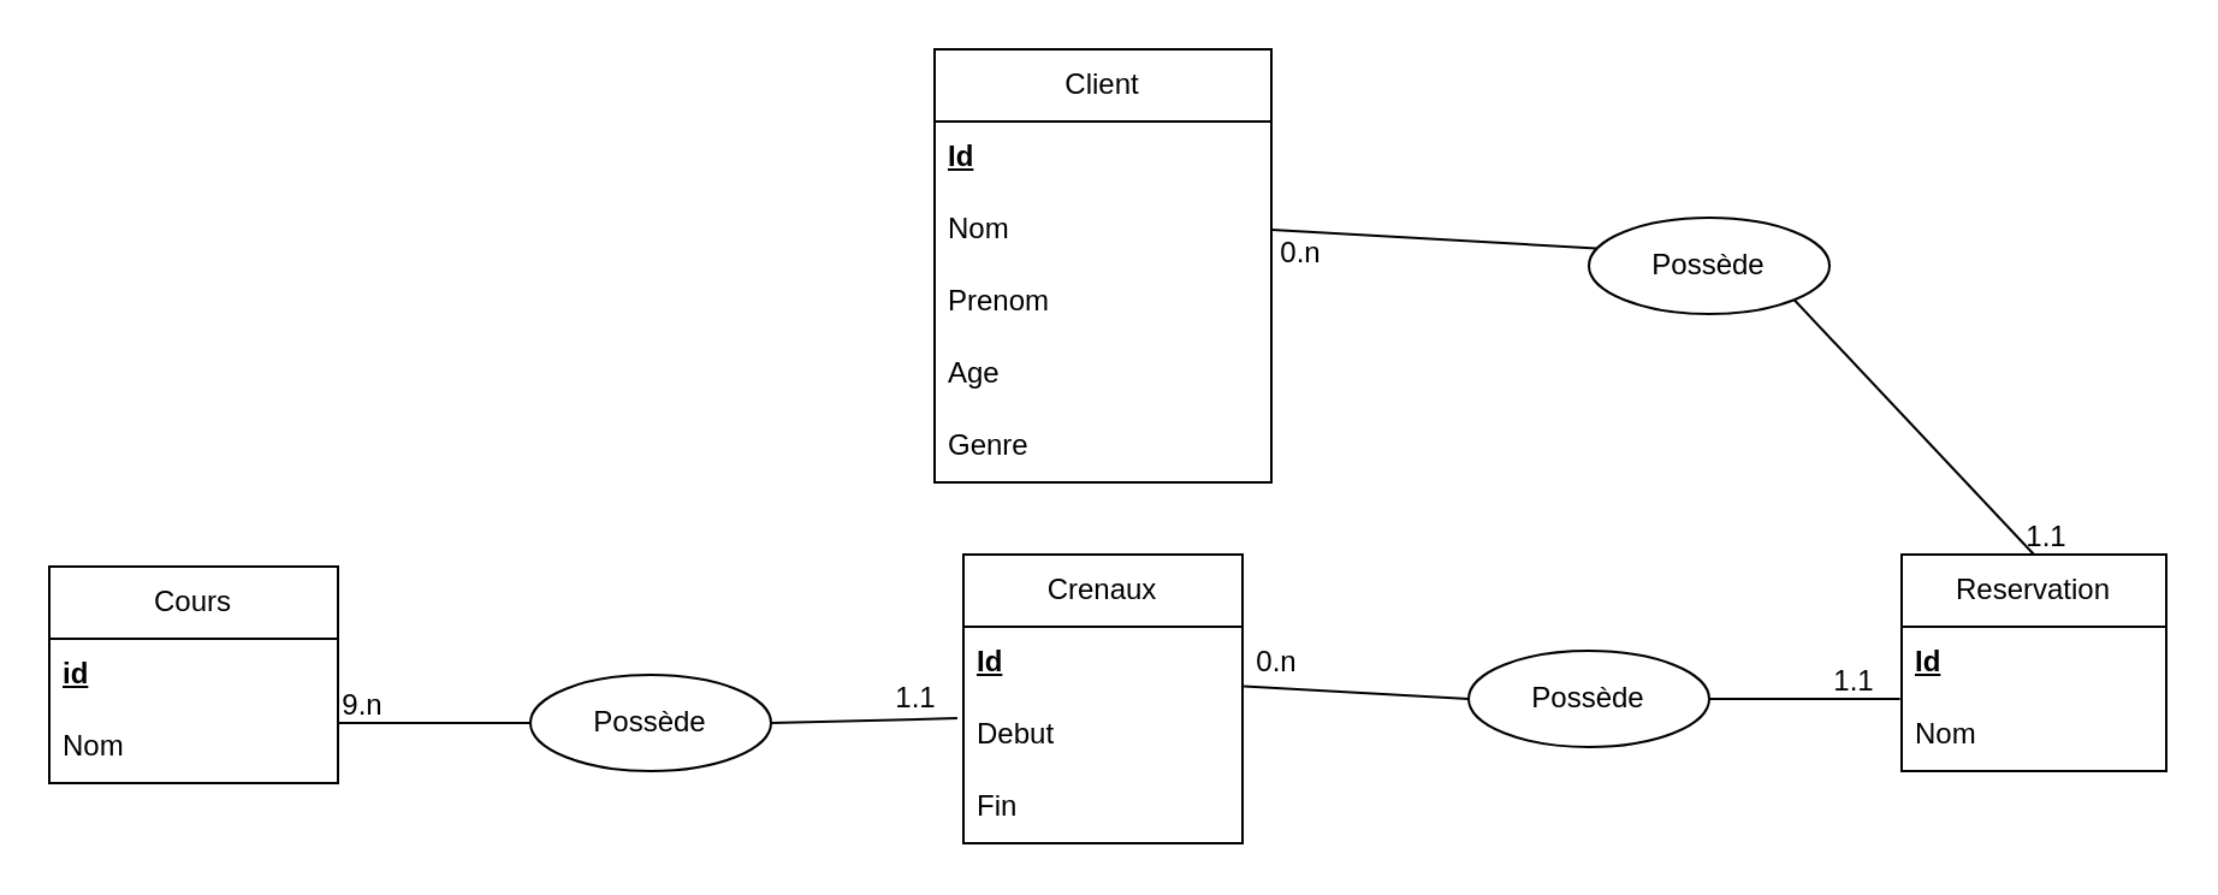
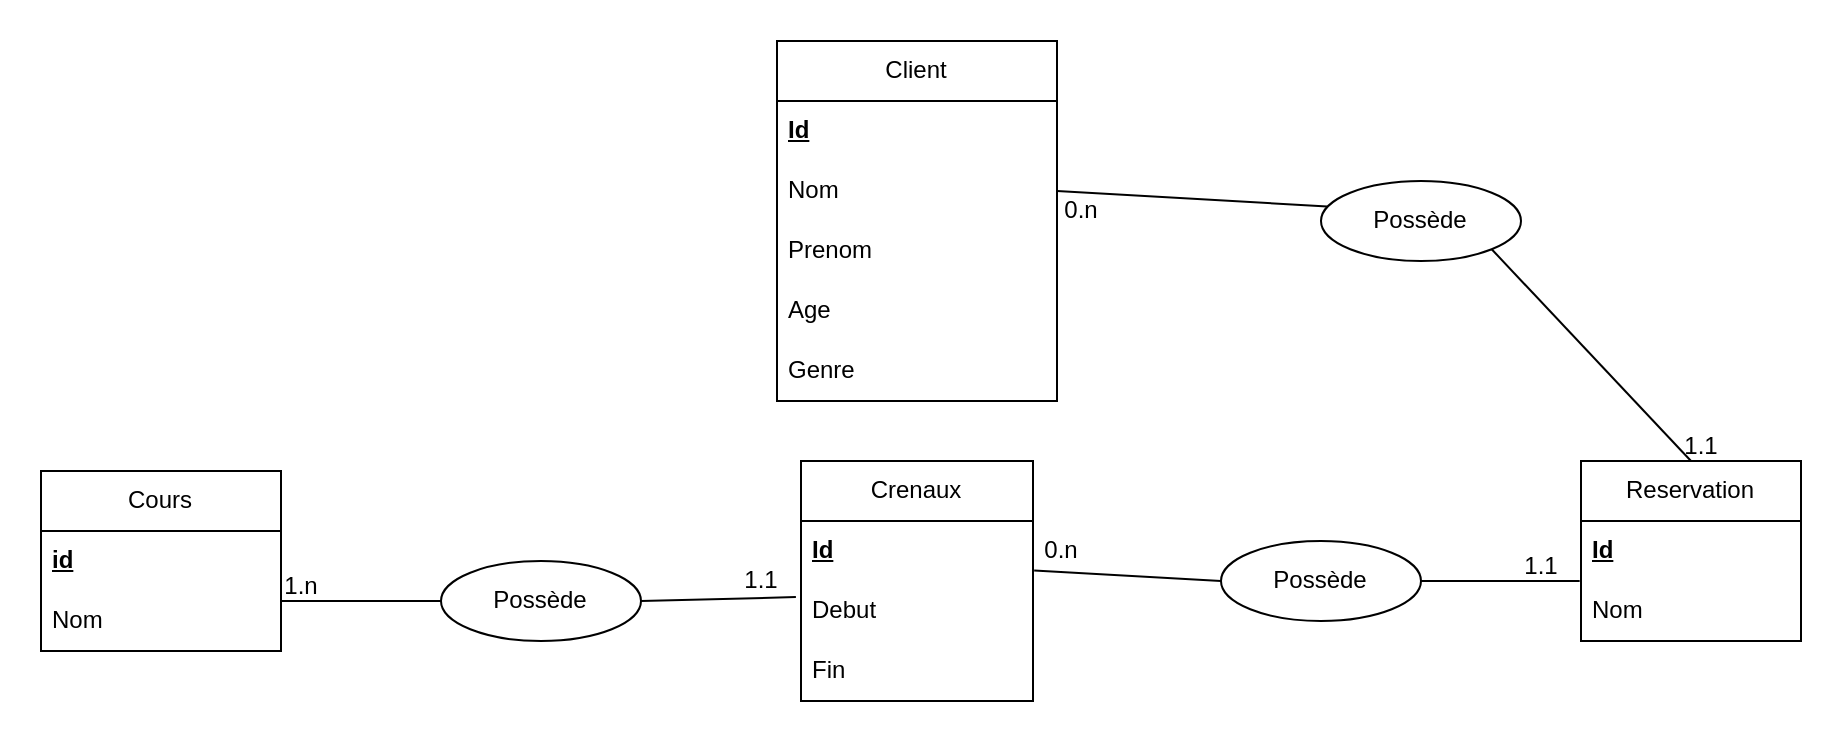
  <mxCell id="0" />
  <mxCell id="1" parent="0" />
  <mxCell id="2" value="Cours" style="swimlane;fontStyle=0;childLayout=stackLayout;horizontal=1;startSize=30;horizontalStack=0;resizeParent=1;resizeParentMax=0;resizeLast=0;collapsible=1;marginBottom=0;whiteSpace=wrap;html=1;" vertex="1" parent="1"><mxGeometry x="20" y="235" width="120" height="90" as="geometry" /></mxCell>
  <mxCell id="3" value="&lt;u&gt;&lt;b&gt;id&lt;/b&gt;&lt;/u&gt;" style="text;strokeColor=none;fillColor=none;align=left;verticalAlign=middle;spacingLeft=4;spacingRight=4;overflow=hidden;points=[[0,0.5],[1,0.5]];portConstraint=eastwest;rotatable=0;whiteSpace=wrap;html=1;" vertex="1" parent="2"><mxGeometry y="30" width="120" height="30" as="geometry" /></mxCell>
  <mxCell id="4" value="Nom" style="text;strokeColor=none;fillColor=none;align=left;verticalAlign=middle;spacingLeft=4;spacingRight=4;overflow=hidden;points=[[0,0.5],[1,0.5]];portConstraint=eastwest;rotatable=0;whiteSpace=wrap;html=1;" vertex="1" parent="2"><mxGeometry y="60" width="120" height="30" as="geometry" /></mxCell>
  <mxCell id="5" value="Client" style="swimlane;fontStyle=0;childLayout=stackLayout;horizontal=1;startSize=30;horizontalStack=0;resizeParent=1;resizeParentMax=0;resizeLast=0;collapsible=1;marginBottom=0;whiteSpace=wrap;html=1;" vertex="1" parent="1"><mxGeometry x="388" y="20" width="140" height="180" as="geometry" /></mxCell>
  <mxCell id="6" value="&lt;u&gt;&lt;b&gt;Id&lt;/b&gt;&lt;/u&gt;" style="text;strokeColor=none;fillColor=none;align=left;verticalAlign=middle;spacingLeft=4;spacingRight=4;overflow=hidden;points=[[0,0.5],[1,0.5]];portConstraint=eastwest;rotatable=0;whiteSpace=wrap;html=1;" vertex="1" parent="5"><mxGeometry y="30" width="140" height="30" as="geometry" /></mxCell>
  <mxCell id="7" value="Nom" style="text;strokeColor=none;fillColor=none;align=left;verticalAlign=middle;spacingLeft=4;spacingRight=4;overflow=hidden;points=[[0,0.5],[1,0.5]];portConstraint=eastwest;rotatable=0;whiteSpace=wrap;html=1;" vertex="1" parent="5"><mxGeometry y="60" width="140" height="30" as="geometry" /></mxCell>
  <mxCell id="8" value="Prenom" style="text;strokeColor=none;fillColor=none;align=left;verticalAlign=middle;spacingLeft=4;spacingRight=4;overflow=hidden;points=[[0,0.5],[1,0.5]];portConstraint=eastwest;rotatable=0;whiteSpace=wrap;html=1;" vertex="1" parent="5"><mxGeometry y="90" width="140" height="30" as="geometry" /></mxCell>
  <mxCell id="9" value="Age" style="text;strokeColor=none;fillColor=none;align=left;verticalAlign=middle;spacingLeft=4;spacingRight=4;overflow=hidden;points=[[0,0.5],[1,0.5]];portConstraint=eastwest;rotatable=0;whiteSpace=wrap;html=1;" vertex="1" parent="5"><mxGeometry y="120" width="140" height="30" as="geometry" /></mxCell>
  <mxCell id="10" value="Genre" style="text;strokeColor=none;fillColor=none;align=left;verticalAlign=middle;spacingLeft=4;spacingRight=4;overflow=hidden;points=[[0,0.5],[1,0.5]];portConstraint=eastwest;rotatable=0;whiteSpace=wrap;html=1;" vertex="1" parent="5"><mxGeometry y="150" width="140" height="30" as="geometry" /></mxCell>
  <mxCell id="11" value="Reservation" style="swimlane;fontStyle=0;childLayout=stackLayout;horizontal=1;startSize=30;horizontalStack=0;resizeParent=1;resizeParentMax=0;resizeLast=0;collapsible=1;marginBottom=0;whiteSpace=wrap;html=1;" vertex="1" parent="1"><mxGeometry x="790" y="230" width="110" height="90" as="geometry" /></mxCell>
  <mxCell id="12" value="&lt;u&gt;&lt;b&gt;Id&lt;/b&gt;&lt;/u&gt;" style="text;strokeColor=none;fillColor=none;align=left;verticalAlign=middle;spacingLeft=4;spacingRight=4;overflow=hidden;points=[[0,0.5],[1,0.5]];portConstraint=eastwest;rotatable=0;whiteSpace=wrap;html=1;" vertex="1" parent="11"><mxGeometry y="30" width="110" height="30" as="geometry" /></mxCell>
  <mxCell id="13" value="Nom" style="text;strokeColor=none;fillColor=none;align=left;verticalAlign=middle;spacingLeft=4;spacingRight=4;overflow=hidden;points=[[0,0.5],[1,0.5]];portConstraint=eastwest;rotatable=0;whiteSpace=wrap;html=1;" vertex="1" parent="11"><mxGeometry y="60" width="110" height="30" as="geometry" /></mxCell>
  <mxCell id="14" value="Crenaux" style="swimlane;fontStyle=0;childLayout=stackLayout;horizontal=1;startSize=30;horizontalStack=0;resizeParent=1;resizeParentMax=0;resizeLast=0;collapsible=1;marginBottom=0;whiteSpace=wrap;html=1;" vertex="1" parent="1"><mxGeometry x="400" y="230" width="116" height="120" as="geometry" /></mxCell>
  <mxCell id="15" value="&lt;b&gt;&lt;u&gt;Id&lt;/u&gt;&lt;/b&gt;" style="text;strokeColor=none;fillColor=none;align=left;verticalAlign=middle;spacingLeft=4;spacingRight=4;overflow=hidden;points=[[0,0.5],[1,0.5]];portConstraint=eastwest;rotatable=0;whiteSpace=wrap;html=1;" vertex="1" parent="14"><mxGeometry y="30" width="116" height="30" as="geometry" /></mxCell>
  <mxCell id="16" value="Debut" style="text;strokeColor=none;fillColor=none;align=left;verticalAlign=middle;spacingLeft=4;spacingRight=4;overflow=hidden;points=[[0,0.5],[1,0.5]];portConstraint=eastwest;rotatable=0;whiteSpace=wrap;html=1;" vertex="1" parent="14"><mxGeometry y="60" width="116" height="30" as="geometry" /></mxCell>
  <mxCell id="17" value="Fin" style="text;strokeColor=none;fillColor=none;align=left;verticalAlign=middle;spacingLeft=4;spacingRight=4;overflow=hidden;points=[[0,0.5],[1,0.5]];portConstraint=eastwest;rotatable=0;whiteSpace=wrap;html=1;" vertex="1" parent="14"><mxGeometry y="90" width="116" height="30" as="geometry" /></mxCell>
  <mxCell id="18" value="Possède" style="ellipse;whiteSpace=wrap;html=1;" vertex="1" parent="1"><mxGeometry x="220" y="280" width="100" height="40" as="geometry" /></mxCell>
  <mxCell id="19" value="Possède" style="ellipse;whiteSpace=wrap;html=1;" vertex="1" parent="1"><mxGeometry x="610" y="270" width="100" height="40" as="geometry" /></mxCell>
  <mxCell id="20" value="" style="endArrow=none;html=1;rounded=0;entryX=0;entryY=0.5;entryDx=0;entryDy=0;" edge="1" parent="1" target="18"><mxGeometry width="50" height="50" relative="1" as="geometry"><mxPoint x="140" y="300" as="sourcePoint" /><mxPoint x="240" y="310" as="targetPoint" /></mxGeometry></mxCell>
  <mxCell id="21" value="" style="endArrow=none;html=1;rounded=0;exitX=-0.022;exitY=0.268;exitDx=0;exitDy=0;exitPerimeter=0;entryX=1;entryY=0.5;entryDx=0;entryDy=0;" edge="1" parent="1" source="16" target="18"><mxGeometry width="50" height="50" relative="1" as="geometry"><mxPoint x="145" y="309" as="sourcePoint" /><mxPoint x="330" y="292" as="targetPoint" /></mxGeometry></mxCell>
  <mxCell id="22" value="" style="endArrow=none;html=1;rounded=0;exitX=1.005;exitY=0.824;exitDx=0;exitDy=0;entryX=0;entryY=0.5;entryDx=0;entryDy=0;exitPerimeter=0;" edge="1" parent="1" source="15" target="19"><mxGeometry width="50" height="50" relative="1" as="geometry"><mxPoint x="412" y="301" as="sourcePoint" /><mxPoint x="340" y="302" as="targetPoint" /></mxGeometry></mxCell>
  <mxCell id="23" value="" style="endArrow=none;html=1;rounded=0;exitX=-0.006;exitY=0.998;exitDx=0;exitDy=0;exitPerimeter=0;entryX=1;entryY=0.5;entryDx=0;entryDy=0;" edge="1" parent="1" source="12" target="19"><mxGeometry width="50" height="50" relative="1" as="geometry"><mxPoint x="422" y="311" as="sourcePoint" /><mxPoint x="350" y="312" as="targetPoint" /></mxGeometry></mxCell>
  <mxCell id="24" value="1.1" style="text;html=1;align=center;verticalAlign=middle;resizable=0;points=[];autosize=1;strokeColor=none;fillColor=none;" vertex="1" parent="1"><mxGeometry x="360" y="275" width="40" height="30" as="geometry" /></mxCell>
- <mxCell id="25" value="9.n" style="text;html=1;align=center;verticalAlign=middle;resizable=0;points=[];autosize=1;strokeColor=none;fillColor=none;" vertex="1" parent="1"><mxGeometry x="130" y="278" width="40" height="30" as="geometry" /></mxCell>
+ <mxCell id="25" value="1.n" style="text;html=1;align=center;verticalAlign=middle;resizable=0;points=[];autosize=1;strokeColor=none;fillColor=none;" vertex="1" parent="1"><mxGeometry x="130" y="278" width="40" height="30" as="geometry" /></mxCell>
  <mxCell id="26" value="1.1" style="text;html=1;align=center;verticalAlign=middle;resizable=0;points=[];autosize=1;strokeColor=none;fillColor=none;" vertex="1" parent="1"><mxGeometry x="750" y="268" width="40" height="30" as="geometry" /></mxCell>
  <mxCell id="27" value="0.n" style="text;html=1;align=center;verticalAlign=middle;resizable=0;points=[];autosize=1;strokeColor=none;fillColor=none;" vertex="1" parent="1"><mxGeometry x="510" y="260" width="40" height="30" as="geometry" /></mxCell>
  <mxCell id="28" value="" style="endArrow=none;html=1;rounded=0;exitX=1;exitY=0.5;exitDx=0;exitDy=0;entryX=0.031;entryY=0.318;entryDx=0;entryDy=0;entryPerimeter=0;" edge="1" parent="1" source="7" target="29"><mxGeometry width="50" height="50" relative="1" as="geometry"><mxPoint x="670" y="180" as="sourcePoint" /><mxPoint x="720" y="130" as="targetPoint" /></mxGeometry></mxCell>
  <mxCell id="29" value="Possède" style="ellipse;whiteSpace=wrap;html=1;" vertex="1" parent="1"><mxGeometry x="660" y="90" width="100" height="40" as="geometry" /></mxCell>
  <mxCell id="30" value="" style="endArrow=none;html=1;rounded=0;exitX=0.5;exitY=0;exitDx=0;exitDy=0;entryX=1;entryY=1;entryDx=0;entryDy=0;" edge="1" parent="1" source="11" target="29"><mxGeometry width="50" height="50" relative="1" as="geometry"><mxPoint x="538" y="105" as="sourcePoint" /><mxPoint x="633" y="123" as="targetPoint" /></mxGeometry></mxCell>
  <mxCell id="31" value="1.1" style="text;html=1;align=center;verticalAlign=middle;resizable=0;points=[];autosize=1;strokeColor=none;fillColor=none;" vertex="1" parent="1"><mxGeometry x="830" y="208" width="40" height="30" as="geometry" /></mxCell>
  <mxCell id="32" value="0.n" style="text;html=1;align=center;verticalAlign=middle;resizable=0;points=[];autosize=1;strokeColor=none;fillColor=none;" vertex="1" parent="1"><mxGeometry x="520" y="90" width="40" height="30" as="geometry" /></mxCell>
